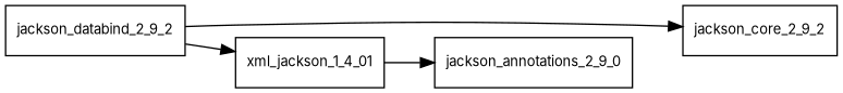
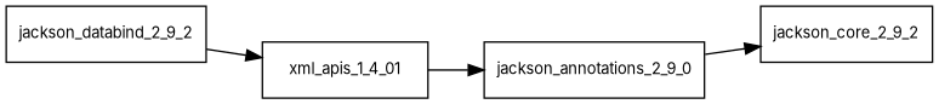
  digraph {
    fontname=Inter
    rankdir=LR
    node [fontname=Inter fontsize=10.0 shape=box]
    edge [fontname=Inter]
    jackson_databind_2_9_2
    jackson_core_2_9_2
-   xml_apis_1_4_01 [label=xml_jackson_1_4_01]
+   xml_apis_1_4_01
    jackson_annotations_2_9_0
-   jackson_databind_2_9_2 -> jackson_core_2_9_2
+   jackson_annotations_2_9_0 -> jackson_core_2_9_2
    jackson_databind_2_9_2 -> xml_apis_1_4_01
    xml_apis_1_4_01 -> jackson_annotations_2_9_0
  }
